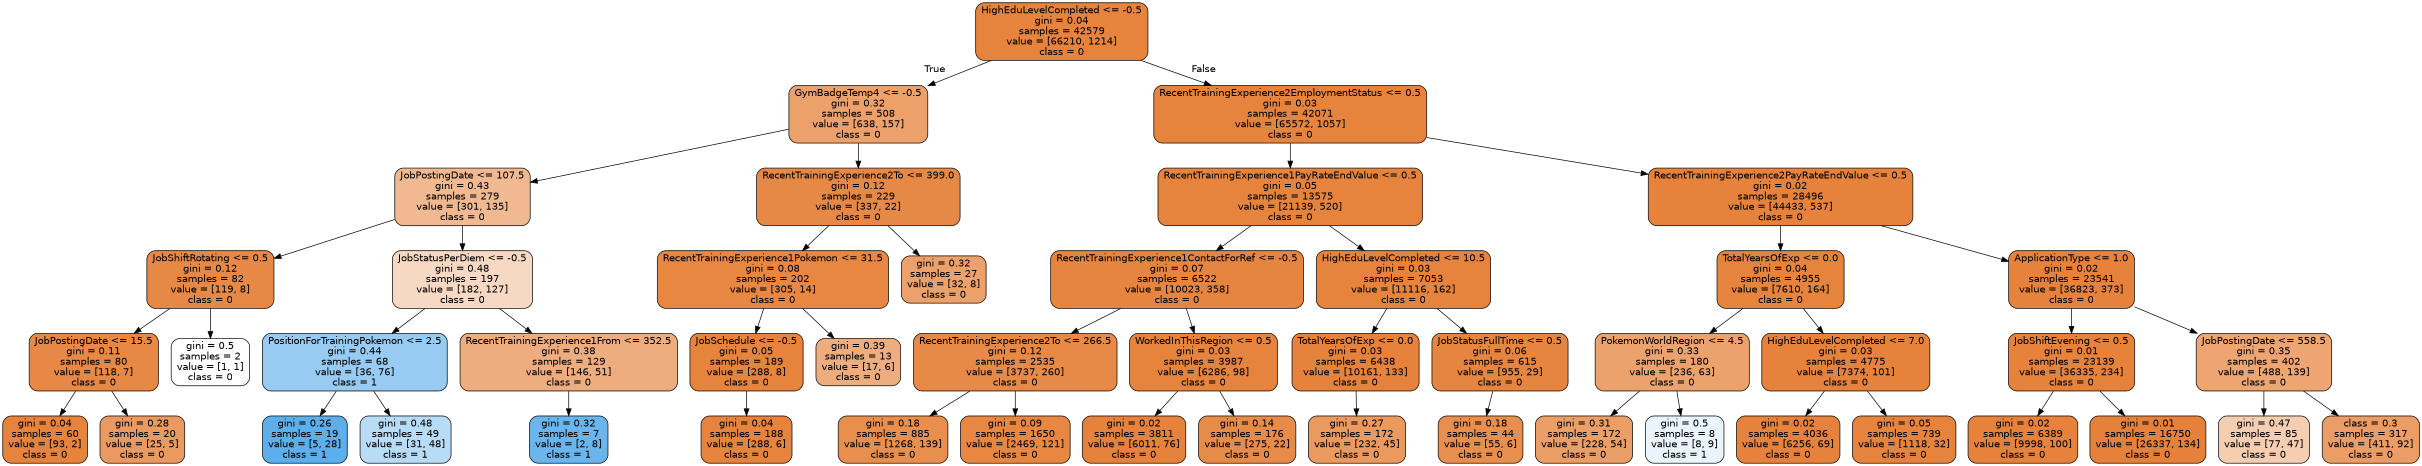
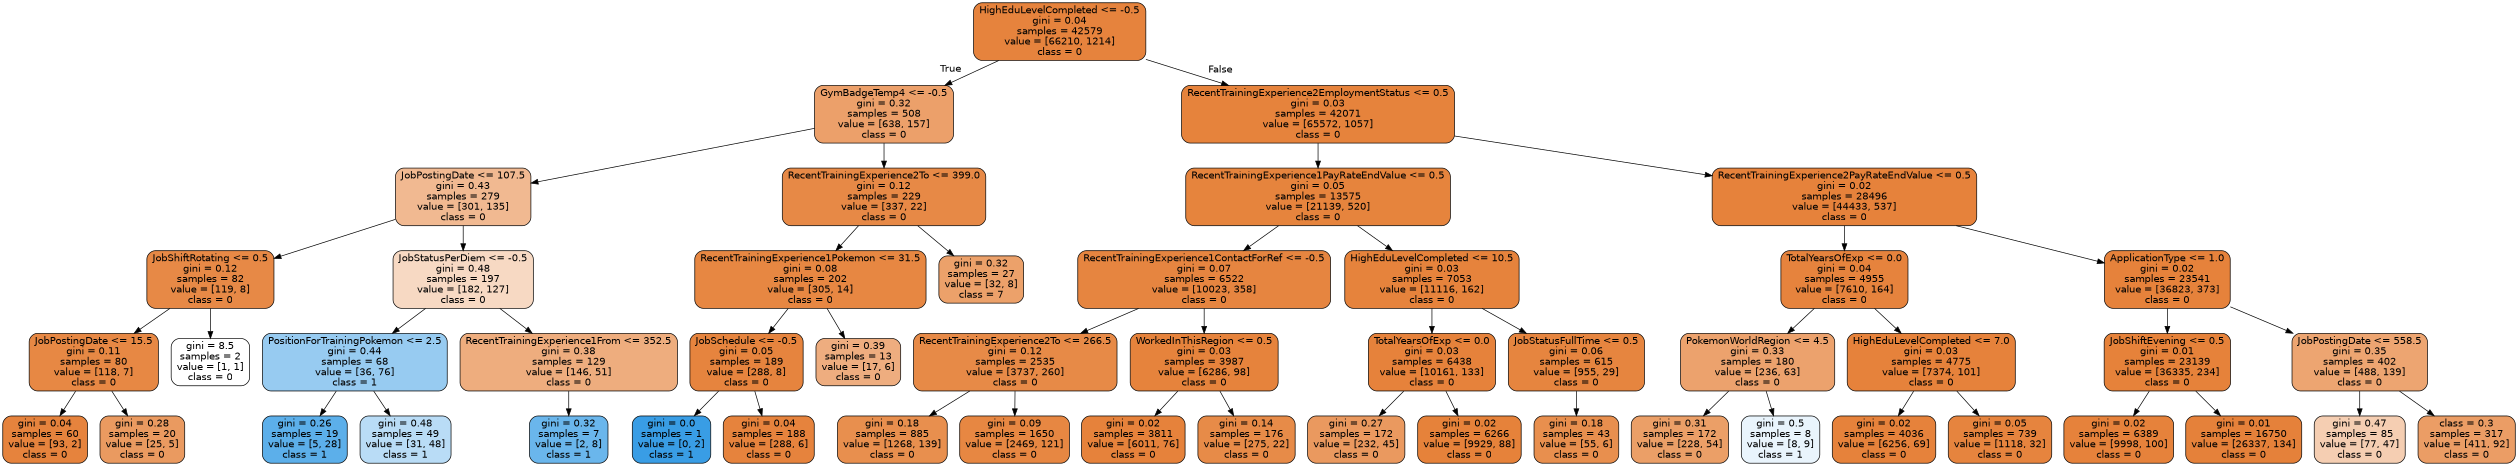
  digraph {
    node [color=black fillcolor="#e58139fc" fontname=helvetica shape=box style="filled, rounded"]
    edge [fontname=helvetica]
    n1 [fillcolor="#e58139fa" label="HighEduLevelCompleted <= -0.5\ngini = 0.04\nsamples = 42579\nvalue = [66210, 1214]\nclass = 0"]
    n2 [fillcolor="#e58139c0" label="GymBadgeTemp4 <= -0.5\ngini = 0.32\nsamples = 508\nvalue = [638, 157]\nclass = 0"]
    n3 [fillcolor="#e58139fb" label="RecentTrainingExperience2EmploymentStatus <= 0.5\ngini = 0.03\nsamples = 42071\nvalue = [65572, 1057]\nclass = 0"]
    n4 [fillcolor="#e581398d" label="JobPostingDate <= 107.5\ngini = 0.43\nsamples = 279\nvalue = [301, 135]\nclass = 0"]
    n5 [fillcolor="#e58139ee" label="RecentTrainingExperience2To <= 399.0\ngini = 0.12\nsamples = 229\nvalue = [337, 22]\nclass = 0"]
    n6 [fillcolor="#e58139f9" label="RecentTrainingExperience1PayRateEndValue <= 0.5\ngini = 0.05\nsamples = 13575\nvalue = [21139, 520]\nclass = 0"]
    n7 [label="RecentTrainingExperience2PayRateEndValue <= 0.5\ngini = 0.02\nsamples = 28496\nvalue = [44433, 537]\nclass = 0"]
    n8 [fillcolor="#e58139ee" label="JobShiftRotating <= 0.5\ngini = 0.12\nsamples = 82\nvalue = [119, 8]\nclass = 0"]
    n9 [fillcolor="#e581394d" label="JobStatusPerDiem <= -0.5\ngini = 0.48\nsamples = 197\nvalue = [182, 127]\nclass = 0"]
    n10 [fillcolor="#e58139f3" label="RecentTrainingExperience1Pokemon <= 31.5\ngini = 0.08\nsamples = 202\nvalue = [305, 14]\nclass = 0"]
-   n11 [fillcolor="#e58139bf" label="gini = 0.32\nsamples = 27\nvalue = [32, 8]\nclass = 0"]
+   n11 [fillcolor="#e58139bf" label="gini = 0.32\nsamples = 27\nvalue = [32, 8]\nclass = 7"]
    n12 [fillcolor="#e58139f0" label="JobPostingDate <= 15.5\ngini = 0.11\nsamples = 80\nvalue = [118, 7]\nclass = 0"]
-   n13 [fillcolor="#e5813900" label="gini = 0.5\nsamples = 2\nvalue = [1, 1]\nclass = 0"]
+   n13 [fillcolor="#e5813900" label="gini = 8.5\nsamples = 2\nvalue = [1, 1]\nclass = 0"]
    n14 [fillcolor="#399de586" label="PositionForTrainingPokemon <= 2.5\ngini = 0.44\nsamples = 68\nvalue = [36, 76]\nclass = 1"]
    n15 [fillcolor="#e58139a6" label="RecentTrainingExperience1From <= 352.5\ngini = 0.38\nsamples = 129\nvalue = [146, 51]\nclass = 0"]
    n16 [fillcolor="#e58139fa" label="gini = 0.04\nsamples = 60\nvalue = [93, 2]\nclass = 0"]
    n17 [fillcolor="#e58139cc" label="gini = 0.28\nsamples = 20\nvalue = [25, 5]\nclass = 0"]
    n18 [fillcolor="#399de5d1" label="gini = 0.26\nsamples = 19\nvalue = [5, 28]\nclass = 1"]
    n19 [fillcolor="#399de55a" label="gini = 0.48\nsamples = 49\nvalue = [31, 48]\nclass = 1"]
    n20 [fillcolor="#399de5bf" label="gini = 0.32\nsamples = 7\nvalue = [2, 8]\nclass = 1"]
    n21 [fillcolor="#e58139f8" label="JobSchedule <= -0.5\ngini = 0.05\nsamples = 189\nvalue = [288, 8]\nclass = 0"]
    n22 [fillcolor="#e58139a5" label="gini = 0.39\nsamples = 13\nvalue = [17, 6]\nclass = 0"]
+   n23 [fillcolor="#399de5ff" label="gini = 0.0\nsamples = 1\nvalue = [0, 2]\nclass = 1"]
    n24 [fillcolor="#e58139fa" label="gini = 0.04\nsamples = 188\nvalue = [288, 6]\nclass = 0"]
    n25 [fillcolor="#e58139f6" label="RecentTrainingExperience1ContactForRef <= -0.5\ngini = 0.07\nsamples = 6522\nvalue = [10023, 358]\nclass = 0"]
    n26 [fillcolor="#e58139fb" label="HighEduLevelCompleted <= 10.5\ngini = 0.03\nsamples = 7053\nvalue = [11116, 162]\nclass = 0"]
    n27 [fillcolor="#e58139fa" label="TotalYearsOfExp <= 0.0\ngini = 0.04\nsamples = 4955\nvalue = [7610, 164]\nclass = 0"]
    n28 [label="ApplicationType <= 1.0\ngini = 0.02\nsamples = 23541\nvalue = [36823, 373]\nclass = 0"]
    n29 [fillcolor="#e58139ed" label="RecentTrainingExperience2To <= 266.5\ngini = 0.12\nsamples = 2535\nvalue = [3737, 260]\nclass = 0"]
    n30 [fillcolor="#e58139fb" label="WorkedInThisRegion <= 0.5\ngini = 0.03\nsamples = 3987\nvalue = [6286, 98]\nclass = 0"]
    n31 [label="TotalYearsOfExp <= 0.0\ngini = 0.03\nsamples = 6438\nvalue = [10161, 133]\nclass = 0"]
    n32 [fillcolor="#e58139f7" label="JobStatusFullTime <= 0.5\ngini = 0.06\nsamples = 615\nvalue = [955, 29]\nclass = 0"]
    n33 [fillcolor="#e58139e3" label="gini = 0.18\nsamples = 885\nvalue = [1268, 139]\nclass = 0"]
    n34 [fillcolor="#e58139f3" label="gini = 0.09\nsamples = 1650\nvalue = [2469, 121]\nclass = 0"]
    n35 [label="gini = 0.02\nsamples = 3811\nvalue = [6011, 76]\nclass = 0"]
    n36 [fillcolor="#e58139eb" label="gini = 0.14\nsamples = 176\nvalue = [275, 22]\nclass = 0"]
    n37 [fillcolor="#e58139ce" label="gini = 0.27\nsamples = 172\nvalue = [232, 45]\nclass = 0"]
-   n39 [fillcolor="#e58139e3" label="gini = 0.18\nsamples = 44\nvalue = [55, 6]\nclass = 0"]
+   n38 [fillcolor="#e58139fd" label="gini = 0.02\nsamples = 6266\nvalue = [9929, 88]\nclass = 0"]
+   n39 [fillcolor="#e58139e3" label="gini = 0.18\nsamples = 43\nvalue = [55, 6]\nclass = 0"]
    n40 [fillcolor="#e58139bb" label="PokemonWorldRegion <= 4.5\ngini = 0.33\nsamples = 180\nvalue = [236, 63]\nclass = 0"]
    n41 [label="HighEduLevelCompleted <= 7.0\ngini = 0.03\nsamples = 4775\nvalue = [7374, 101]\nclass = 0"]
    n42 [fillcolor="#e58139fd" label="JobShiftEvening <= 0.5\ngini = 0.01\nsamples = 23139\nvalue = [36335, 234]\nclass = 0"]
    n43 [fillcolor="#e58139b6" label="JobPostingDate <= 558.5\ngini = 0.35\nsamples = 402\nvalue = [488, 139]\nclass = 0"]
    n44 [fillcolor="#e58139c3" label="gini = 0.31\nsamples = 172\nvalue = [228, 54]\nclass = 0"]
    n45 [fillcolor="#399de51c" label="gini = 0.5\nsamples = 8\nvalue = [8, 9]\nclass = 1"]
    n46 [label="gini = 0.02\nsamples = 4036\nvalue = [6256, 69]\nclass = 0"]
    n47 [fillcolor="#e58139f8" label="gini = 0.05\nsamples = 739\nvalue = [1118, 32]\nclass = 0"]
    n48 [label="gini = 0.02\nsamples = 6389\nvalue = [9998, 100]\nclass = 0"]
    n49 [fillcolor="#e58139fe" label="gini = 0.01\nsamples = 16750\nvalue = [26337, 134]\nclass = 0"]
    n50 [fillcolor="#e5813963" label="gini = 0.47\nsamples = 85\nvalue = [77, 47]\nclass = 0"]
    n51 [fillcolor="#e58139c6" label="class = 0.3\nsamples = 317\nvalue = [411, 92]\nclass = 0"]
    n1 -> n2 [headlabel=True labelangle=45 labeldistance=2.5]
    n1 -> n3 [headlabel=False labelangle=-45 labeldistance=2.5]
    n2 -> n4
    n2 -> n5
    n3 -> n6
    n3 -> n7
    n4 -> n8
    n4 -> n9
    n5 -> n10
    n5 -> n11
    n6 -> n25
    n6 -> n26
    n7 -> n27
    n7 -> n28
    n8 -> n12
    n8 -> n13
    n9 -> n14
    n9 -> n15
    n10 -> n21
    n10 -> n22
    n12 -> n16
    n12 -> n17
    n14 -> n18
    n14 -> n19
    n15 -> n20
+   n21 -> n23
    n21 -> n24
    n25 -> n29
    n25 -> n30
    n26 -> n31
    n26 -> n32
    n27 -> n40
    n27 -> n41
    n28 -> n42
    n28 -> n43
    n29 -> n33
    n29 -> n34
    n30 -> n35
    n30 -> n36
    n31 -> n37
+   n31 -> n38
    n32 -> n39
    n40 -> n44
    n40 -> n45
    n41 -> n46
    n41 -> n47
    n42 -> n48
    n42 -> n49
    n43 -> n50
    n43 -> n51
  }
